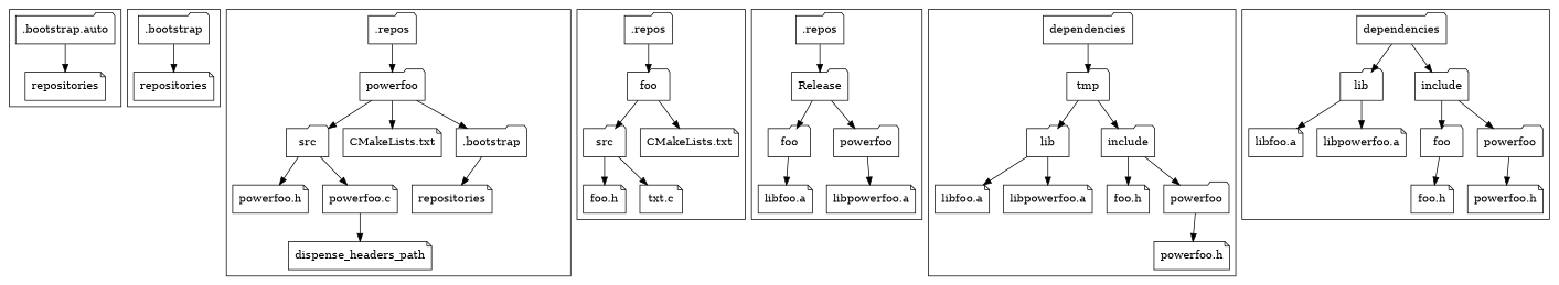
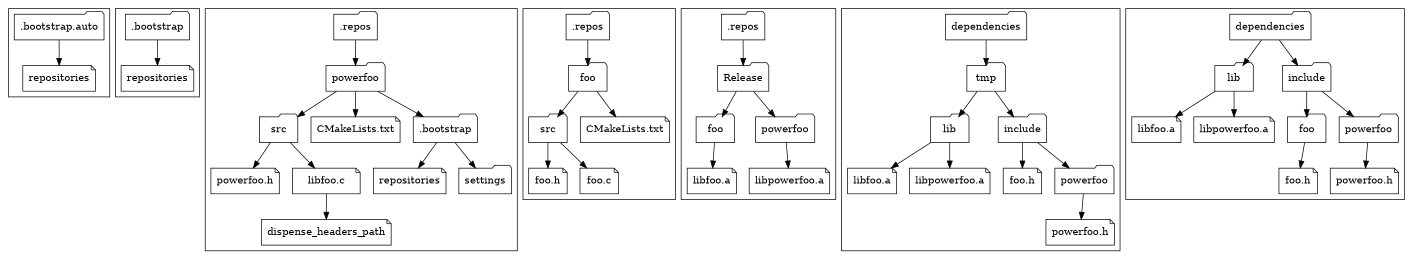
  digraph {
    node [shape=folder]
    n1 [label=repositories shape=note]
    ".bootstrap.auto"
    repositories [shape=note]
    ".bootstrap"
    n5 [label=".repos"]
    n6 [label=powerfoo]
    n7 [label=src]
    n8 [label="CMakeLists.txt" shape=note]
    n9 [label=".bootstrap"]
    n10 [label="powerfoo.h" shape=note]
-   n11 [label="powerfoo.c" shape=note]
+   n11 [label="libfoo.c" shape=note]
    n12 [label=repositories shape=note]
+   n13 [label=settings]
    n14 [label=dispense_headers_path shape=note]
    n15 [label=foo]
    ".repos"
    src
    "CMakeLists.txt" [shape=note]
    n19 [label="foo.h" shape=note]
-   n20 [label="txt.c" shape=note]
+   n20 [label="foo.c" shape=note]
    n21 [label=".repos"]
    Release
    n23 [label=foo]
    n24 [label=powerfoo]
    n25 [label="libfoo.a" shape=note]
    n26 [label="libpowerfoo.a" shape=note]
    n27 [label=dependencies]
    tmp
    lib
    include
    n31 [label="libfoo.a" shape=note]
    n32 [label="libpowerfoo.a" shape=note]
    n33 [label="foo.h" shape=note]
    n34 [label=powerfoo]
    n35 [label="powerfoo.h" shape=note]
    n36 [label=lib]
    dependencies
    n38 [label=include]
    n39 [label="libfoo.a" shape=note]
    n40 [label="libpowerfoo.a" shape=note]
    n41 [label=foo]
    n42 [label=powerfoo]
    n43 [label="foo.h" shape=note]
    n44 [label="powerfoo.h" shape=note]
    subgraph cluster_1 {
      n1
      ".bootstrap.auto"
    }
    subgraph cluster_2 {
      repositories
      ".bootstrap"
    }
    subgraph cluster_3 {
      n5
      n6
      n7
      n8
      n9
      n10
      n11
      n12
+     n13
      n14
    }
    subgraph cluster_4 {
      n15
      ".repos"
      src
      "CMakeLists.txt"
      n19
      n20
    }
    subgraph cluster_5 {
      n21
      Release
      n23
      n24
      n25
      n26
    }
    subgraph cluster_6 {
      n27
      tmp
      lib
      include
      n31
      n32
      n33
      n34
      n35
    }
    subgraph cluster_7 {
      n36
      dependencies
      n38
      n39
      n40
      n41
      n42
      n43
      n44
    }
    ".bootstrap.auto" -> n1
    ".bootstrap" -> repositories
    n5 -> n6
    n6 -> n7
    n6 -> n8
    n6 -> n9
    n7 -> n10
    n7 -> n11
    n9 -> n12
+   n9 -> n13
    n11 -> n14
    n15 -> src
    n15 -> "CMakeLists.txt"
    ".repos" -> n15
    src -> n19
    src -> n20
    n21 -> Release
    Release -> n23
    Release -> n24
    n23 -> n25
    n24 -> n26
    n27 -> tmp
    tmp -> lib
    tmp -> include
    lib -> n31
    lib -> n32
    include -> n33
    include -> n34
    n34 -> n35
    n36 -> n39
    n36 -> n40
    dependencies -> n36
    dependencies -> n38
    n38 -> n41
    n38 -> n42
    n41 -> n43
    n42 -> n44
  }
